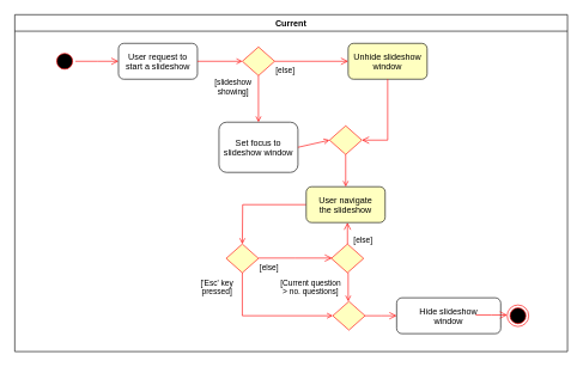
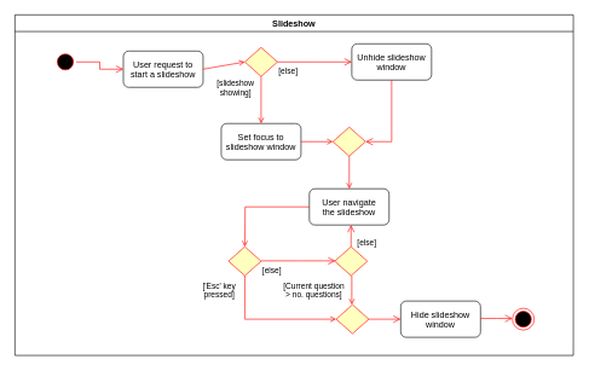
  <mxCell id="0" />
  <mxCell id="1" parent="0" />
- <mxCell id="2" value="Current" style="swimlane;whiteSpace=wrap" parent="1" vertex="1"><mxGeometry x="20" y="20" width="770" height="470" as="geometry" /></mxCell>
+ <mxCell id="2" value="Slideshow" style="swimlane;whiteSpace=wrap" parent="1" vertex="1"><mxGeometry x="20" y="20" width="770" height="470" as="geometry" /></mxCell>
  <mxCell id="3" value="" style="ellipse;shape=startState;fillColor=#000000;strokeColor=#ff0000;" parent="2" vertex="1"><mxGeometry x="54.5" y="50" width="30" height="30" as="geometry" /></mxCell>
  <mxCell id="4" value="" style="edgeStyle=elbowEdgeStyle;elbow=horizontal;verticalAlign=bottom;endArrow=open;endSize=8;strokeColor=#FF0000;endFill=1;rounded=0" parent="2" source="3" target="5" edge="1"><mxGeometry x="34.5" y="30" as="geometry"><mxPoint x="49.5" y="100" as="targetPoint" /></mxGeometry></mxCell>
- <mxCell id="5" value="User request to&#10;start a slideshow" style="rounded=1;" parent="2" vertex="1"><mxGeometry x="144.5" y="40" width="110" height="50" as="geometry" /></mxCell>
- <mxCell id="6" value="Set focus to&#10;slideshow window" style="rounded=1;" parent="2" vertex="1"><mxGeometry x="284.5" y="150" width="110" height="70" as="geometry" /></mxCell>
+ <mxCell id="5" value="User request to&#10;start a slideshow" style="rounded=1;" parent="2" vertex="1"><mxGeometry x="149.5" y="50" width="110" height="50" as="geometry" /></mxCell>
+ <mxCell id="6" value="Set focus to&#10;slideshow window" style="rounded=1;" parent="2" vertex="1"><mxGeometry x="284.5" y="150" width="110" height="50" as="geometry" /></mxCell>
  <mxCell id="7" value="[slideshow&#10;showing]" style="endArrow=open;strokeColor=#FF0000;endFill=1;rounded=0;exitX=0.5;exitY=1;exitDx=0;exitDy=0;" parent="2" source="8" target="6" edge="1"><mxGeometry x="-0.5" y="-35" relative="1" as="geometry"><mxPoint x="69.5" y="280" as="sourcePoint" /><mxPoint as="offset" /></mxGeometry></mxCell>
  <mxCell id="8" value="" style="rhombus;fillColor=#ffffc0;strokeColor=#ff0000;" parent="2" vertex="1"><mxGeometry x="317" y="45" width="45" height="40" as="geometry" /></mxCell>
  <mxCell id="9" value="[else]" style="edgeStyle=elbowEdgeStyle;elbow=horizontal;align=left;verticalAlign=top;endArrow=open;endSize=8;strokeColor=#FF0000;endFill=1;rounded=0" parent="2" source="8" target="10" edge="1"><mxGeometry x="-1" relative="1" as="geometry"><mxPoint x="184.5" y="315" as="targetPoint" /></mxGeometry></mxCell>
- <mxCell id="10" value="Unhide slideshow&#10;window" style="rounded=1;fillColor=#ffffc0;" parent="2" vertex="1"><mxGeometry x="464.5" y="40" width="110" height="50" as="geometry" /></mxCell>
+ <mxCell id="10" value="Unhide slideshow&#10;window" style="rounded=1;" parent="2" vertex="1"><mxGeometry x="464.5" y="40" width="110" height="50" as="geometry" /></mxCell>
  <mxCell id="11" value="" style="ellipse;shape=endState;fillColor=#000000;strokeColor=#ff0000" parent="2" vertex="1"><mxGeometry x="686" y="405" width="30" height="30" as="geometry" /></mxCell>
  <mxCell id="12" value="" style="endArrow=open;strokeColor=#FF0000;endFill=1;rounded=0;exitX=1;exitY=0.5;exitDx=0;exitDy=0;entryX=0;entryY=0.5;entryDx=0;entryDy=0;" parent="2" edge="1" target="8" source="5"><mxGeometry x="0.474" y="56" relative="1" as="geometry"><mxPoint x="68.5" y="170" as="sourcePoint" /><mxPoint x="68.5" y="208" as="targetPoint" /><mxPoint as="offset" /></mxGeometry></mxCell>
  <mxCell id="13" value="" style="rhombus;fillColor=#ffffc0;strokeColor=#ff0000;" parent="2" vertex="1"><mxGeometry x="438.5" y="155" width="45" height="40" as="geometry" /></mxCell>
  <mxCell id="14" value="" style="endArrow=open;strokeColor=#FF0000;endFill=1;rounded=0;exitX=1;exitY=0.5;exitDx=0;exitDy=0;entryX=0;entryY=0.5;entryDx=0;entryDy=0;" parent="2" edge="1" target="13" source="6"><mxGeometry x="-0.77" y="-15" relative="1" as="geometry"><mxPoint x="68.5" y="338" as="sourcePoint" /><mxPoint x="68.5" y="378" as="targetPoint" /><mxPoint as="offset" /></mxGeometry></mxCell>
  <mxCell id="15" value="" style="edgeStyle=elbowEdgeStyle;elbow=horizontal;align=left;verticalAlign=top;endArrow=open;endSize=8;strokeColor=#FF0000;endFill=1;rounded=0;exitX=0.5;exitY=1;exitDx=0;exitDy=0;entryX=1;entryY=0.5;entryDx=0;entryDy=0;" parent="2" source="10" target="13" edge="1"><mxGeometry x="-1" relative="1" as="geometry"><mxPoint x="287" y="328" as="targetPoint" /><mxPoint x="184.5" y="328" as="sourcePoint" /><Array as="points"><mxPoint x="519.5" y="175" /><mxPoint x="514.5" y="175" /></Array></mxGeometry></mxCell>
  <mxCell id="16" value="" style="rhombus;fillColor=#ffffc0;strokeColor=#ff0000;" parent="2" vertex="1"><mxGeometry x="294.5" y="320" width="45" height="40" as="geometry" /></mxCell>
  <mxCell id="17" value="" style="endArrow=open;strokeColor=#FF0000;endFill=1;rounded=0;exitX=0;exitY=0.5;exitDx=0;exitDy=0;entryX=0.5;entryY=0;entryDx=0;entryDy=0;" parent="2" source="23" target="16" edge="1"><mxGeometry x="0.5" y="56" relative="1" as="geometry"><mxPoint x="63.5" y="498" as="sourcePoint" /><mxPoint x="70.5" y="538" as="targetPoint" /><mxPoint as="offset" /><Array as="points"><mxPoint x="317.5" y="265" /></Array></mxGeometry></mxCell>
  <mxCell id="18" value="['Esc' key&#10;pressed]" style="endArrow=open;strokeColor=#FF0000;endFill=1;rounded=0;exitX=0.5;exitY=1;exitDx=0;exitDy=0;entryX=0;entryY=0.5;entryDx=0;entryDy=0;" parent="2" target="25" edge="1"><mxGeometry x="-0.785" y="-35" relative="1" as="geometry"><mxPoint x="317" y="360" as="sourcePoint" /><mxPoint x="317" y="400" as="targetPoint" /><mxPoint as="offset" /><Array as="points"><mxPoint x="317" y="420" /></Array></mxGeometry></mxCell>
  <mxCell id="19" value="[else]" style="edgeStyle=elbowEdgeStyle;elbow=horizontal;align=left;verticalAlign=top;endArrow=open;endSize=8;strokeColor=#FF0000;endFill=1;rounded=0" parent="2" edge="1"><mxGeometry x="-1" relative="1" as="geometry"><mxPoint x="442" y="339.5" as="targetPoint" /><mxPoint x="339.5" y="339.5" as="sourcePoint" /></mxGeometry></mxCell>
  <mxCell id="20" value="" style="rhombus;fillColor=#ffffc0;strokeColor=#ff0000;" parent="2" vertex="1"><mxGeometry x="441" y="320" width="45" height="40" as="geometry" /></mxCell>
  <mxCell id="21" value="[Current question &#10;&gt; no. questions]" style="endArrow=open;strokeColor=#FF0000;endFill=1;rounded=0;exitX=0.5;exitY=1;exitDx=0;exitDy=0;" parent="2" edge="1"><mxGeometry y="-52" relative="1" as="geometry"><mxPoint x="464.5" y="360" as="sourcePoint" /><mxPoint x="464.5" y="400" as="targetPoint" /><mxPoint as="offset" /></mxGeometry></mxCell>
  <mxCell id="22" value="[else]" style="edgeStyle=elbowEdgeStyle;elbow=horizontal;align=left;verticalAlign=top;endArrow=open;endSize=8;strokeColor=#FF0000;endFill=1;rounded=0;entryX=0.5;entryY=1;entryDx=0;entryDy=0;exitX=0.5;exitY=0;exitDx=0;exitDy=0;" parent="2" edge="1" source="20"><mxGeometry x="0.344" y="-6" relative="1" as="geometry"><mxPoint x="463.5" y="290" as="targetPoint" /><mxPoint x="463.5" y="310" as="sourcePoint" /><Array as="points"><mxPoint x="463.5" y="300" /></Array><mxPoint x="1" y="1" as="offset" /></mxGeometry></mxCell>
- <mxCell id="23" value="User navigate&#10;the slideshow" style="rounded=1;fillColor=#ffffc0;" parent="2" vertex="1"><mxGeometry x="406" y="240" width="110" height="50" as="geometry" /></mxCell>
+ <mxCell id="23" value="User navigate&#10;the slideshow" style="rounded=1;" parent="2" vertex="1"><mxGeometry x="406" y="240" width="110" height="50" as="geometry" /></mxCell>
  <mxCell id="24" value="" style="endArrow=open;strokeColor=#FF0000;endFill=1;rounded=0;exitX=0.5;exitY=1;exitDx=0;exitDy=0;" parent="2" edge="1" target="23" source="13"><mxGeometry x="-0.77" y="-15" relative="1" as="geometry"><mxPoint x="69.5" y="418" as="sourcePoint" /><mxPoint x="69.5" y="438" as="targetPoint" /><mxPoint as="offset" /></mxGeometry></mxCell>
  <mxCell id="25" value="" style="rhombus;fillColor=#ffffc0;strokeColor=#ff0000;" parent="2" vertex="1"><mxGeometry x="443" y="400" width="45" height="40" as="geometry" /></mxCell>
  <mxCell id="26" value="" style="edgeStyle=elbowEdgeStyle;elbow=horizontal;align=left;verticalAlign=top;endArrow=open;endSize=8;strokeColor=#FF0000;endFill=1;rounded=0;entryX=0;entryY=0.5;entryDx=0;entryDy=0;" parent="2" target="27" edge="1"><mxGeometry x="-1" relative="1" as="geometry"><mxPoint x="545" y="420" as="targetPoint" /><mxPoint x="488" y="420" as="sourcePoint" /></mxGeometry></mxCell>
- <mxCell id="27" value="Hide slideshow&#10;window" style="rounded=1;" parent="2" vertex="1"><mxGeometry x="532" y="395" width="145" height="50" as="geometry" /></mxCell>
+ <mxCell id="27" value="Hide slideshow&#10;window" style="rounded=1;" parent="2" vertex="1"><mxGeometry x="532" y="395" width="110" height="50" as="geometry" /></mxCell>
  <mxCell id="28" value="" style="edgeStyle=elbowEdgeStyle;elbow=horizontal;align=left;verticalAlign=top;endArrow=open;endSize=8;strokeColor=#FF0000;endFill=1;rounded=0;entryX=0;entryY=0.5;entryDx=0;entryDy=0;" parent="2" edge="1"><mxGeometry x="-1" relative="1" as="geometry"><mxPoint x="686" y="419" as="targetPoint" /><mxPoint x="642" y="419" as="sourcePoint" /></mxGeometry></mxCell>
